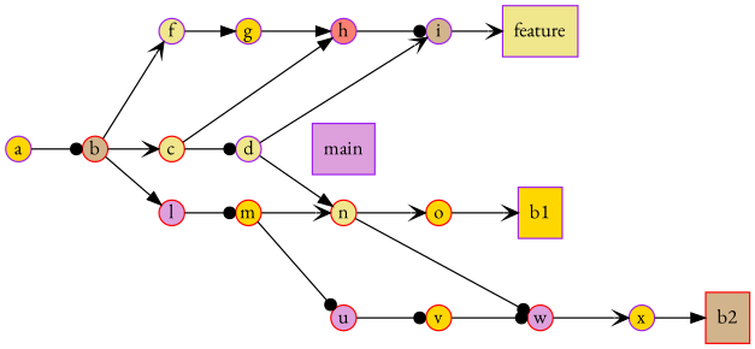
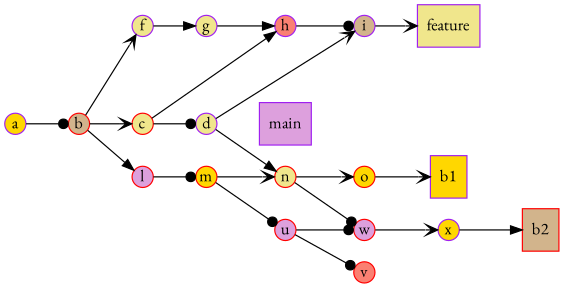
  digraph {
    bgcolor=white
    fontname="EB Garamond"
    rankdir=LR
    node [color=purple fillcolor=gold fixedsize=true fontcolor=black fontname="EB Garamond" group=gbox1 shape=circle style=filled]
    edge [arrowhead=dot color=black fontname="EB Garamond" weight=2]
    n1 [fillcolor=khaki label=f width=0.25]
-   n2 [label=g width=0.25]
+   n2 [fillcolor=khaki label=g width=0.25]
    n3 [fillcolor=salmon label=h width=0.25]
    n4 [fillcolor=tan label=i width=0.25]
    n5 [fillcolor=khaki fixedsize=false label=feature shape=box width=0.25]
    n6 [group=gbox2 label=a width=0.25]
    n7 [color=red fillcolor=tan group=gbox2 label=b width=0.25]
    n8 [color=red fillcolor=khaki group=gbox2 label=c width=0.25]
    n9 [color=red fillcolor=plum group=gbox3 label=l width=0.25]
    n10 [fillcolor=khaki group=gbox2 label=d width=0.25]
    n11 [color=red group=gbox3 label=m width=0.25]
    n12 [fillcolor=plum fixedsize=false group=gbox2 label=main shape=box width=0.25]
    n13 [color=red fillcolor=khaki group=gbox3 label=n width=0.25]
    n14 [color=red group=gbox3 label=o width=0.25]
    n15 [color=red fillcolor=plum group=gbox4 label=w width=0.25]
    n16 [color=red fillcolor=plum group=gbox4 label=u width=0.25]
-   n17 [color=red group=gbox4 label=v width=0.25]
+   n17 [color=red fillcolor=salmon group=gbox4 label=v width=0.25]
    n18 [fixedsize=false group=gbox3 label=b1 shape=box width=0.25]
    n19 [group=gbox4 label=x width=0.25]
    n20 [color=red fillcolor=tan fixedsize=false group=gbox4 label=b2 shape=box width=0.25]
    n1 -> n2 [arrowhead=normal]
    n2 -> n3 [arrowhead=normal]
    n3 -> n4
    n4 -> n5 [arrowhead=vee]
    n6 -> n7
    n7 -> n1 [arrowhead=vee]
    n7 -> n8 [arrowhead=vee]
    n7 -> n9 [arrowhead=normal]
    n8 -> n3 [arrowhead=normal]
    n8 -> n10
    n9 -> n11
    n10 -> n4 [arrowhead=vee]
    n10 -> n12 [arrowhead=none style=invis]
    n10 -> n13 [arrowhead=normal]
    n11 -> n13 [arrowhead=vee]
    n11 -> n16
    n13 -> n14 [arrowhead=vee]
    n13 -> n15
    n14 -> n18 [arrowhead=vee]
    n15 -> n19 [arrowhead=vee]
    n16 -> n17
-   n17 -> n15
+   n16 -> n15
    n19 -> n20 [arrowhead=normal]
  }
